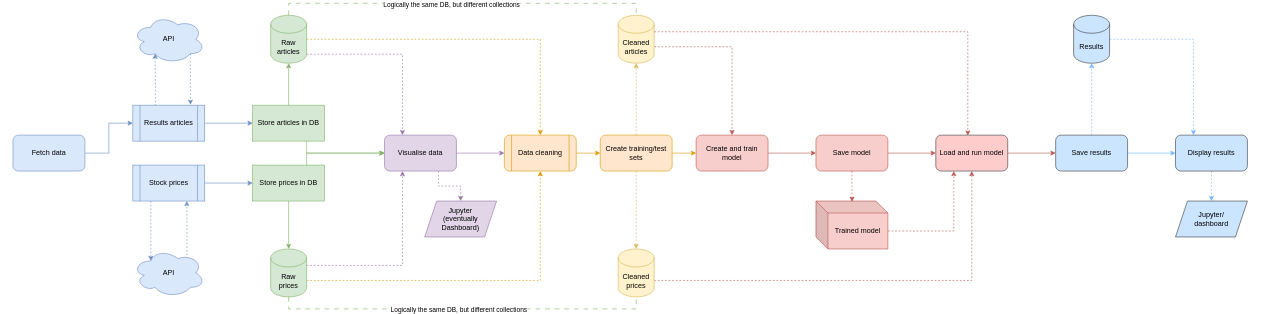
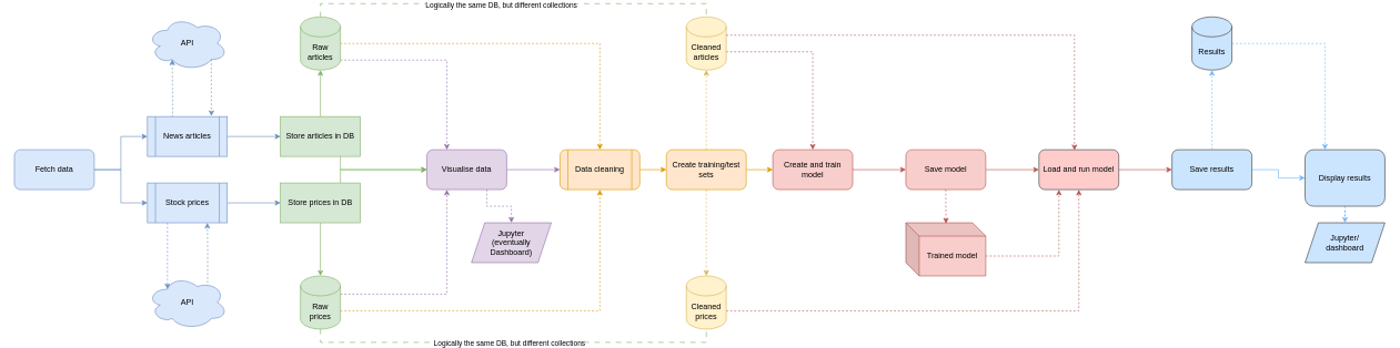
  <mxCell id="0" />
  <mxCell id="1" parent="0" />
  <mxCell id="2" value="API" style="ellipse;shape=cloud;whiteSpace=wrap;html=1;fillColor=#dae8fc;strokeColor=#6c8ebf;" vertex="1" parent="1"><mxGeometry x="220" y="20" width="120" height="80" as="geometry" /></mxCell>
  <mxCell id="3" style="edgeStyle=orthogonalEdgeStyle;rounded=0;orthogonalLoop=1;jettySize=auto;html=1;exitX=1;exitY=1;exitDx=0;exitDy=-15;exitPerimeter=0;entryX=0.25;entryY=0;entryDx=0;entryDy=0;dashed=1;fillColor=#e1d5e7;strokeColor=#9673a6;" edge="1" parent="1" source="5" target="29"><mxGeometry relative="1" as="geometry"><mxPoint x="620" y="210" as="targetPoint" /></mxGeometry></mxCell>
  <mxCell id="4" style="edgeStyle=orthogonalEdgeStyle;rounded=0;orthogonalLoop=1;jettySize=auto;html=1;exitX=1;exitY=0.5;exitDx=0;exitDy=0;exitPerimeter=0;entryX=0.5;entryY=0;entryDx=0;entryDy=0;fillColor=#ffe6cc;strokeColor=#d79b00;dashed=1;" edge="1" parent="1" source="5" target="31"><mxGeometry relative="1" as="geometry" /></mxCell>
  <mxCell id="5" value="Raw articles" style="shape=cylinder3;whiteSpace=wrap;html=1;boundedLbl=1;backgroundOutline=1;size=15;fillColor=#d5e8d4;strokeColor=#82b366;" vertex="1" parent="1"><mxGeometry x="450" y="20" width="60" height="80" as="geometry" /></mxCell>
  <mxCell id="6" style="edgeStyle=orthogonalEdgeStyle;rounded=0;orthogonalLoop=1;jettySize=auto;html=1;exitX=1;exitY=0.5;exitDx=0;exitDy=0;entryX=0;entryY=0.5;entryDx=0;entryDy=0;fillColor=#dae8fc;strokeColor=#6c8ebf;" edge="1" parent="1" source="8" target="11"><mxGeometry relative="1" as="geometry" /></mxCell>
+ <mxCell id="7" style="edgeStyle=orthogonalEdgeStyle;rounded=0;orthogonalLoop=1;jettySize=auto;html=1;exitX=1;exitY=0.5;exitDx=0;exitDy=0;entryX=0;entryY=0.5;entryDx=0;entryDy=0;fillColor=#dae8fc;strokeColor=#6c8ebf;" edge="1" parent="1" source="8" target="14"><mxGeometry relative="1" as="geometry" /></mxCell>
  <mxCell id="8" value="Fetch data" style="rounded=1;whiteSpace=wrap;html=1;fillColor=#dae8fc;strokeColor=#6c8ebf;" vertex="1" parent="1"><mxGeometry x="20" y="220" width="120" height="60" as="geometry" /></mxCell>
  <mxCell id="9" value="" style="edgeStyle=orthogonalEdgeStyle;rounded=0;orthogonalLoop=1;jettySize=auto;html=1;entryX=0.31;entryY=0.8;entryDx=0;entryDy=0;entryPerimeter=0;exitX=0.314;exitY=0.021;exitDx=0;exitDy=0;exitPerimeter=0;dashed=1;fillColor=#dae8fc;strokeColor=#6c8ebf;" edge="1" parent="1" source="11" target="2"><mxGeometry relative="1" as="geometry" /></mxCell>
  <mxCell id="10" value="" style="edgeStyle=orthogonalEdgeStyle;rounded=0;orthogonalLoop=1;jettySize=auto;html=1;fillColor=#dae8fc;strokeColor=#6c8ebf;" edge="1" parent="1" source="11" target="19"><mxGeometry relative="1" as="geometry" /></mxCell>
- <mxCell id="11" value="Results articles" style="shape=process;whiteSpace=wrap;html=1;backgroundOutline=1;fillColor=#dae8fc;strokeColor=#6c8ebf;" vertex="1" parent="1"><mxGeometry x="220" y="170" width="120" height="60" as="geometry" /></mxCell>
+ <mxCell id="11" value="News articles" style="shape=process;whiteSpace=wrap;html=1;backgroundOutline=1;fillColor=#dae8fc;strokeColor=#6c8ebf;" vertex="1" parent="1"><mxGeometry x="220" y="170" width="120" height="60" as="geometry" /></mxCell>
  <mxCell id="12" value="" style="edgeStyle=orthogonalEdgeStyle;rounded=0;orthogonalLoop=1;jettySize=auto;html=1;exitX=0.25;exitY=1;exitDx=0;exitDy=0;entryX=0.25;entryY=0.25;entryDx=0;entryDy=0;entryPerimeter=0;dashed=1;fillColor=#dae8fc;strokeColor=#6c8ebf;" edge="1" parent="1" source="14" target="16"><mxGeometry relative="1" as="geometry" /></mxCell>
  <mxCell id="13" value="" style="edgeStyle=orthogonalEdgeStyle;rounded=0;orthogonalLoop=1;jettySize=auto;html=1;fillColor=#dae8fc;strokeColor=#6c8ebf;" edge="1" parent="1" source="14" target="25"><mxGeometry relative="1" as="geometry" /></mxCell>
  <mxCell id="14" value="Stock prices" style="shape=process;whiteSpace=wrap;html=1;backgroundOutline=1;fillColor=#dae8fc;strokeColor=#6c8ebf;" vertex="1" parent="1"><mxGeometry x="220" y="270" width="120" height="60" as="geometry" /></mxCell>
  <mxCell id="15" style="edgeStyle=orthogonalEdgeStyle;rounded=0;orthogonalLoop=1;jettySize=auto;html=1;exitX=0.753;exitY=0.206;exitDx=0;exitDy=0;exitPerimeter=0;entryX=0.75;entryY=1;entryDx=0;entryDy=0;dashed=1;fillColor=#dae8fc;strokeColor=#6c8ebf;" edge="1" parent="1" source="16" target="14"><mxGeometry relative="1" as="geometry" /></mxCell>
  <mxCell id="16" value="API" style="ellipse;shape=cloud;whiteSpace=wrap;html=1;fillColor=#dae8fc;strokeColor=#6c8ebf;" vertex="1" parent="1"><mxGeometry x="220" y="410" width="120" height="80" as="geometry" /></mxCell>
  <mxCell id="17" value="" style="edgeStyle=orthogonalEdgeStyle;rounded=0;orthogonalLoop=1;jettySize=auto;html=1;fillColor=#d5e8d4;strokeColor=#82b366;" edge="1" parent="1" source="19" target="5"><mxGeometry relative="1" as="geometry" /></mxCell>
  <mxCell id="18" style="edgeStyle=orthogonalEdgeStyle;rounded=0;orthogonalLoop=1;jettySize=auto;html=1;exitX=0.75;exitY=1;exitDx=0;exitDy=0;fillColor=#d5e8d4;strokeColor=#82b366;" edge="1" parent="1" source="19" target="29"><mxGeometry relative="1" as="geometry" /></mxCell>
  <mxCell id="19" value="Store articles in DB" style="whiteSpace=wrap;html=1;fillColor=#d5e8d4;strokeColor=#82b366;" vertex="1" parent="1"><mxGeometry x="420" y="170" width="120" height="60" as="geometry" /></mxCell>
  <mxCell id="20" style="edgeStyle=orthogonalEdgeStyle;rounded=0;orthogonalLoop=1;jettySize=auto;html=1;exitX=1;exitY=0;exitDx=0;exitDy=27.5;exitPerimeter=0;entryX=0.25;entryY=1;entryDx=0;entryDy=0;dashed=1;fillColor=#e1d5e7;strokeColor=#9673a6;" edge="1" parent="1" source="22" target="29"><mxGeometry relative="1" as="geometry" /></mxCell>
  <mxCell id="21" style="edgeStyle=orthogonalEdgeStyle;rounded=0;orthogonalLoop=1;jettySize=auto;html=1;exitX=1;exitY=0;exitDx=0;exitDy=52.5;exitPerimeter=0;fillColor=#ffe6cc;strokeColor=#d79b00;dashed=1;" edge="1" parent="1" source="22" target="31"><mxGeometry relative="1" as="geometry" /></mxCell>
  <mxCell id="22" value="Raw prices" style="shape=cylinder3;whiteSpace=wrap;html=1;boundedLbl=1;backgroundOutline=1;size=15;fillColor=#d5e8d4;strokeColor=#82b366;" vertex="1" parent="1"><mxGeometry x="450" y="410" width="60" height="80" as="geometry" /></mxCell>
  <mxCell id="23" value="" style="edgeStyle=orthogonalEdgeStyle;rounded=0;orthogonalLoop=1;jettySize=auto;html=1;fillColor=#d5e8d4;strokeColor=#82b366;" edge="1" parent="1" source="25" target="22"><mxGeometry relative="1" as="geometry" /></mxCell>
  <mxCell id="24" style="edgeStyle=orthogonalEdgeStyle;rounded=0;orthogonalLoop=1;jettySize=auto;html=1;exitX=0.75;exitY=0;exitDx=0;exitDy=0;entryX=0;entryY=0.5;entryDx=0;entryDy=0;fillColor=#d5e8d4;strokeColor=#82b366;" edge="1" parent="1" source="25" target="29"><mxGeometry relative="1" as="geometry" /></mxCell>
  <mxCell id="25" value="Store prices in DB" style="whiteSpace=wrap;html=1;fillColor=#d5e8d4;strokeColor=#82b366;" vertex="1" parent="1"><mxGeometry x="420" y="270" width="120" height="60" as="geometry" /></mxCell>
  <mxCell id="26" style="edgeStyle=orthogonalEdgeStyle;rounded=0;orthogonalLoop=1;jettySize=auto;html=1;exitX=0.8;exitY=0.8;exitDx=0;exitDy=0;exitPerimeter=0;entryX=0.801;entryY=-0.011;entryDx=0;entryDy=0;entryPerimeter=0;dashed=1;fillColor=#dae8fc;strokeColor=#6c8ebf;" edge="1" parent="1" source="2" target="11"><mxGeometry relative="1" as="geometry"><mxPoint x="315" y="170" as="targetPoint" /><Array as="points"><mxPoint x="316" y="100" /><mxPoint x="316" y="100" /></Array></mxGeometry></mxCell>
  <mxCell id="27" value="" style="edgeStyle=orthogonalEdgeStyle;rounded=0;orthogonalLoop=1;jettySize=auto;html=1;fillColor=#e1d5e7;strokeColor=#9673a6;" edge="1" parent="1" source="29" target="31"><mxGeometry relative="1" as="geometry" /></mxCell>
  <mxCell id="28" style="edgeStyle=orthogonalEdgeStyle;rounded=0;orthogonalLoop=1;jettySize=auto;html=1;exitX=0.75;exitY=1;exitDx=0;exitDy=0;fillColor=#e1d5e7;strokeColor=#9673a6;entryX=0.5;entryY=0;entryDx=0;entryDy=0;dashed=1;" edge="1" parent="1" source="29" target="32"><mxGeometry relative="1" as="geometry" /></mxCell>
  <mxCell id="29" value="Visualise data" style="rounded=1;whiteSpace=wrap;html=1;fillColor=#e1d5e7;strokeColor=#9673a6;" vertex="1" parent="1"><mxGeometry x="640" y="220" width="120" height="60" as="geometry" /></mxCell>
  <mxCell id="30" value="" style="edgeStyle=orthogonalEdgeStyle;rounded=0;orthogonalLoop=1;jettySize=auto;html=1;fillColor=#ffe6cc;strokeColor=#d79b00;" edge="1" parent="1" source="31" target="51"><mxGeometry relative="1" as="geometry" /></mxCell>
  <mxCell id="31" value="Data cleaning" style="shape=process;whiteSpace=wrap;html=1;backgroundOutline=1;rounded=1;fillColor=#ffe6cc;strokeColor=#d79b00;" vertex="1" parent="1"><mxGeometry x="840" y="220" width="120" height="60" as="geometry" /></mxCell>
  <mxCell id="32" value="Jupyter&lt;br&gt;(eventually Dashboard)" style="shape=parallelogram;perimeter=parallelogramPerimeter;whiteSpace=wrap;html=1;fixedSize=1;fillColor=#e1d5e7;strokeColor=#9673a6;" vertex="1" parent="1"><mxGeometry x="707" y="330" width="120" height="60" as="geometry" /></mxCell>
  <mxCell id="33" style="edgeStyle=orthogonalEdgeStyle;rounded=0;orthogonalLoop=1;jettySize=auto;html=1;exitX=1;exitY=0;exitDx=0;exitDy=52.5;exitPerimeter=0;entryX=0.5;entryY=0;entryDx=0;entryDy=0;fillColor=#f8cecc;strokeColor=#b85450;dashed=1;" edge="1" parent="1" source="34" target="44"><mxGeometry relative="1" as="geometry" /></mxCell>
  <mxCell id="34" value="Cleaned articles" style="shape=cylinder3;whiteSpace=wrap;html=1;boundedLbl=1;backgroundOutline=1;size=15;fillColor=#fff2cc;strokeColor=#d6b656;" vertex="1" parent="1"><mxGeometry x="1030" y="20" width="60" height="80" as="geometry" /></mxCell>
  <mxCell id="35" style="edgeStyle=orthogonalEdgeStyle;rounded=0;orthogonalLoop=1;jettySize=auto;html=1;exitX=1;exitY=0;exitDx=0;exitDy=52.5;exitPerimeter=0;entryX=0.5;entryY=1;entryDx=0;entryDy=0;fillColor=#f8cecc;strokeColor=#b85450;dashed=1;" edge="1" parent="1" source="36" target="53"><mxGeometry relative="1" as="geometry" /></mxCell>
  <mxCell id="36" value="Cleaned prices" style="shape=cylinder3;whiteSpace=wrap;html=1;boundedLbl=1;backgroundOutline=1;size=15;fillColor=#fff2cc;strokeColor=#d6b656;" vertex="1" parent="1"><mxGeometry x="1030" y="410" width="60" height="80" as="geometry" /></mxCell>
  <mxCell id="37" style="edgeStyle=orthogonalEdgeStyle;rounded=0;orthogonalLoop=1;jettySize=auto;html=1;exitX=0.5;exitY=0;exitDx=0;exitDy=0;entryX=0.5;entryY=1;entryDx=0;entryDy=0;entryPerimeter=0;fillColor=#fff2cc;strokeColor=#d6b656;dashed=1;" edge="1" parent="1" source="51" target="34"><mxGeometry relative="1" as="geometry" /></mxCell>
  <mxCell id="38" style="edgeStyle=orthogonalEdgeStyle;rounded=0;orthogonalLoop=1;jettySize=auto;html=1;exitX=0.5;exitY=1;exitDx=0;exitDy=0;entryX=0.5;entryY=0;entryDx=0;entryDy=0;entryPerimeter=0;fillColor=#fff2cc;strokeColor=#d6b656;dashed=1;" edge="1" parent="1" source="51" target="36"><mxGeometry relative="1" as="geometry" /></mxCell>
  <mxCell id="39" style="edgeStyle=orthogonalEdgeStyle;rounded=0;orthogonalLoop=1;jettySize=auto;html=1;exitX=0.5;exitY=1;exitDx=0;exitDy=0;exitPerimeter=0;entryX=0.5;entryY=1;entryDx=0;entryDy=0;entryPerimeter=0;endArrow=none;endFill=0;dashed=1;dashPattern=8 8;fillColor=#d5e8d4;strokeColor=#82b366;" edge="1" parent="1" source="22" target="36"><mxGeometry relative="1" as="geometry" /></mxCell>
  <mxCell id="40" value="Logically the same DB, but different collections" style="edgeLabel;html=1;align=center;verticalAlign=middle;resizable=0;points=[];" vertex="1" connectable="0" parent="39"><mxGeometry x="-0.021" y="-1" relative="1" as="geometry"><mxPoint as="offset" /></mxGeometry></mxCell>
  <mxCell id="41" style="edgeStyle=orthogonalEdgeStyle;rounded=0;orthogonalLoop=1;jettySize=auto;html=1;exitX=0.5;exitY=0;exitDx=0;exitDy=0;exitPerimeter=0;entryX=0.5;entryY=0;entryDx=0;entryDy=0;entryPerimeter=0;endArrow=none;endFill=0;dashed=1;dashPattern=8 8;fillColor=#d5e8d4;strokeColor=#82b366;" edge="1" parent="1" source="5" target="34"><mxGeometry relative="1" as="geometry" /></mxCell>
  <mxCell id="42" value="Logically the same DB, but different collections" style="edgeLabel;html=1;align=center;verticalAlign=middle;resizable=0;points=[];" vertex="1" connectable="0" parent="41"><mxGeometry x="-0.307" y="-1" relative="1" as="geometry"><mxPoint x="76" as="offset" /></mxGeometry></mxCell>
  <mxCell id="43" value="" style="edgeStyle=orthogonalEdgeStyle;rounded=0;orthogonalLoop=1;jettySize=auto;html=1;fillColor=#f8cecc;strokeColor=#b85450;" edge="1" parent="1" source="44" target="46"><mxGeometry relative="1" as="geometry" /></mxCell>
  <mxCell id="44" value="Create and train model" style="rounded=1;whiteSpace=wrap;html=1;fillColor=#f8cecc;strokeColor=#b85450;" vertex="1" parent="1"><mxGeometry x="1160" y="220" width="120" height="60" as="geometry" /></mxCell>
  <mxCell id="45" value="" style="edgeStyle=orthogonalEdgeStyle;rounded=0;orthogonalLoop=1;jettySize=auto;html=1;fillColor=#f8cecc;strokeColor=#b85450;" edge="1" parent="1" source="46" target="53"><mxGeometry relative="1" as="geometry" /></mxCell>
  <mxCell id="46" value="Save model" style="whiteSpace=wrap;html=1;fillColor=#f8cecc;strokeColor=#b85450;rounded=1;" vertex="1" parent="1"><mxGeometry x="1360" y="220" width="120" height="60" as="geometry" /></mxCell>
  <mxCell id="47" style="edgeStyle=orthogonalEdgeStyle;rounded=0;orthogonalLoop=1;jettySize=auto;html=1;exitX=0;exitY=0;exitDx=120;exitDy=50;exitPerimeter=0;entryX=0.25;entryY=1;entryDx=0;entryDy=0;fillColor=#f8cecc;strokeColor=#b85450;dashed=1;" edge="1" parent="1" source="48" target="53"><mxGeometry relative="1" as="geometry" /></mxCell>
  <mxCell id="48" value="Trained model" style="shape=cube;whiteSpace=wrap;html=1;boundedLbl=1;backgroundOutline=1;darkOpacity=0.05;darkOpacity2=0.1;fillColor=#f8cecc;strokeColor=#b85450;" vertex="1" parent="1"><mxGeometry x="1360" y="330" width="120" height="80" as="geometry" /></mxCell>
  <mxCell id="49" style="edgeStyle=orthogonalEdgeStyle;rounded=0;orthogonalLoop=1;jettySize=auto;html=1;exitX=0.5;exitY=1;exitDx=0;exitDy=0;entryX=0.502;entryY=0.016;entryDx=0;entryDy=0;entryPerimeter=0;fillColor=#f8cecc;strokeColor=#b85450;dashed=1;" edge="1" parent="1" source="46" target="48"><mxGeometry relative="1" as="geometry" /></mxCell>
  <mxCell id="50" value="" style="edgeStyle=orthogonalEdgeStyle;rounded=0;orthogonalLoop=1;jettySize=auto;html=1;fillColor=#ffe6cc;strokeColor=#d79b00;" edge="1" parent="1" source="51" target="44"><mxGeometry relative="1" as="geometry" /></mxCell>
  <mxCell id="51" value="Create training/test sets" style="whiteSpace=wrap;html=1;fillColor=#ffe6cc;strokeColor=#d79b00;rounded=1;" vertex="1" parent="1"><mxGeometry x="1000" y="220" width="120" height="60" as="geometry" /></mxCell>
  <mxCell id="52" value="" style="edgeStyle=orthogonalEdgeStyle;rounded=0;orthogonalLoop=1;jettySize=auto;html=1;fillColor=#f8cecc;strokeColor=#b85450;" edge="1" parent="1" source="53" target="56"><mxGeometry relative="1" as="geometry" /></mxCell>
  <mxCell id="53" value="Load and run model" style="whiteSpace=wrap;html=1;fillColor=#ffcccc;strokeColor=#36393d;rounded=1;" vertex="1" parent="1"><mxGeometry x="1560" y="220" width="120" height="60" as="geometry" /></mxCell>
  <mxCell id="54" style="edgeStyle=orthogonalEdgeStyle;rounded=0;orthogonalLoop=1;jettySize=auto;html=1;exitX=1;exitY=0;exitDx=0;exitDy=27.5;exitPerimeter=0;entryX=0.445;entryY=0.013;entryDx=0;entryDy=0;entryPerimeter=0;fillColor=#f8cecc;strokeColor=#b85450;dashed=1;" edge="1" parent="1" source="34" target="53"><mxGeometry relative="1" as="geometry" /></mxCell>
  <mxCell id="55" value="" style="edgeStyle=orthogonalEdgeStyle;rounded=0;orthogonalLoop=1;jettySize=auto;html=1;fillColor=#cce5ff;strokeColor=#70B5FF;" edge="1" parent="1" source="56" target="58"><mxGeometry relative="1" as="geometry" /></mxCell>
  <mxCell id="56" value="Save results" style="whiteSpace=wrap;html=1;fillColor=#CCE5FF;strokeColor=#36393d;rounded=1;" vertex="1" parent="1"><mxGeometry x="1760" y="220" width="120" height="60" as="geometry" /></mxCell>
  <mxCell id="57" value="" style="edgeStyle=orthogonalEdgeStyle;rounded=0;orthogonalLoop=1;jettySize=auto;html=1;fillColor=#cce5ff;strokeColor=#70B5FF;dashed=1;" edge="1" parent="1" source="58" target="59"><mxGeometry relative="1" as="geometry" /></mxCell>
- <mxCell id="58" value="Display results" style="whiteSpace=wrap;html=1;fillColor=#cce5ff;strokeColor=#36393d;rounded=1;" vertex="1" parent="1"><mxGeometry x="1960" y="220" width="120" height="60" as="geometry" /></mxCell>
+ <mxCell id="58" value="Display results" style="whiteSpace=wrap;html=1;fillColor=#cce5ff;strokeColor=#36393d;rounded=1;" vertex="1" parent="1"><mxGeometry x="1960" y="220" width="120" height="85" as="geometry" /></mxCell>
  <mxCell id="59" value="Jupyter/&lt;br&gt;dashboard" style="shape=parallelogram;perimeter=parallelogramPerimeter;whiteSpace=wrap;html=1;fixedSize=1;fillColor=#cce5ff;strokeColor=#36393d;" vertex="1" parent="1"><mxGeometry x="1960" y="330" width="120" height="60" as="geometry" /></mxCell>
  <mxCell id="60" style="edgeStyle=orthogonalEdgeStyle;rounded=0;orthogonalLoop=1;jettySize=auto;html=1;exitX=1;exitY=0.5;exitDx=0;exitDy=0;exitPerimeter=0;entryX=0.25;entryY=0;entryDx=0;entryDy=0;fillColor=#cce5ff;strokeColor=#70B5FF;dashed=1;" edge="1" parent="1" source="61" target="58"><mxGeometry relative="1" as="geometry" /></mxCell>
  <mxCell id="61" value="Results" style="shape=cylinder3;whiteSpace=wrap;html=1;boundedLbl=1;backgroundOutline=1;size=15;fillColor=#cce5ff;strokeColor=#36393d;" vertex="1" parent="1"><mxGeometry x="1790" y="20" width="60" height="80" as="geometry" /></mxCell>
  <mxCell id="62" style="edgeStyle=orthogonalEdgeStyle;rounded=0;orthogonalLoop=1;jettySize=auto;html=1;exitX=0.5;exitY=0;exitDx=0;exitDy=0;entryX=0.5;entryY=1;entryDx=0;entryDy=0;entryPerimeter=0;dashed=1;fillColor=#cce5ff;strokeColor=#70B5FF;" edge="1" parent="1" source="56" target="61"><mxGeometry relative="1" as="geometry" /></mxCell>
